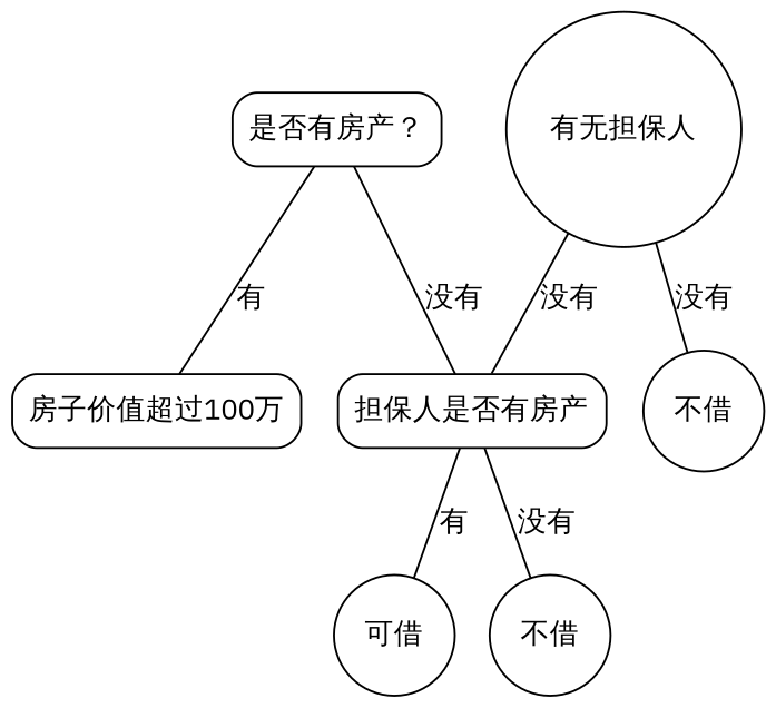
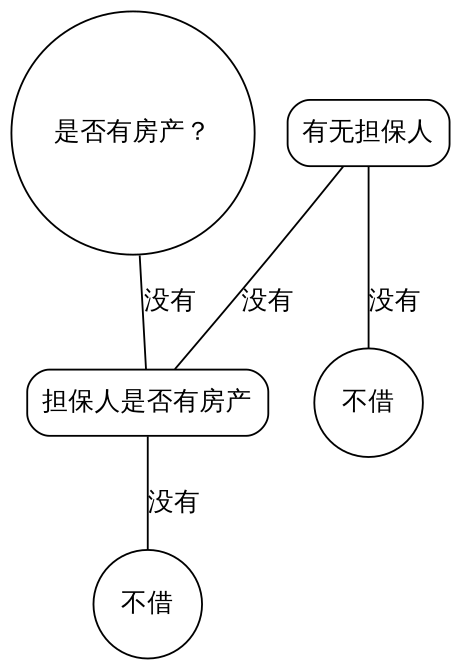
  graph {
    fontname="IBM Plex Sans"
    node [fontname="IBM Plex Sans" fontsize=14 shape=rectangle style=rounded]
    edge [fontname="IBM Plex Sans" fontsize=14]
-   n1 [label="是否有房产？"]
-   n2 [label="房子价值超过100万"]
+   n1 [label="是否有房产？" shape=circle]
    n3 [label="担保人是否有房产"]
-   n4 [label="有无担保人" shape=circle]
+   n4 [label="有无担保人"]
    n5 [label="不借" shape=circle style=""]
-   n6 [label="可借" shape=circle style=""]
    n7 [label="不借" shape=circle style=""]
-   n1 -- n2 [label="有"]
    n1 -- n3 [label="没有"]
-   n3 -- n6 [label="有"]
    n3 -- n7 [label="没有"]
    n4 -- n3 [label="没有"]
    n4 -- n5 [label="没有"]
  }
